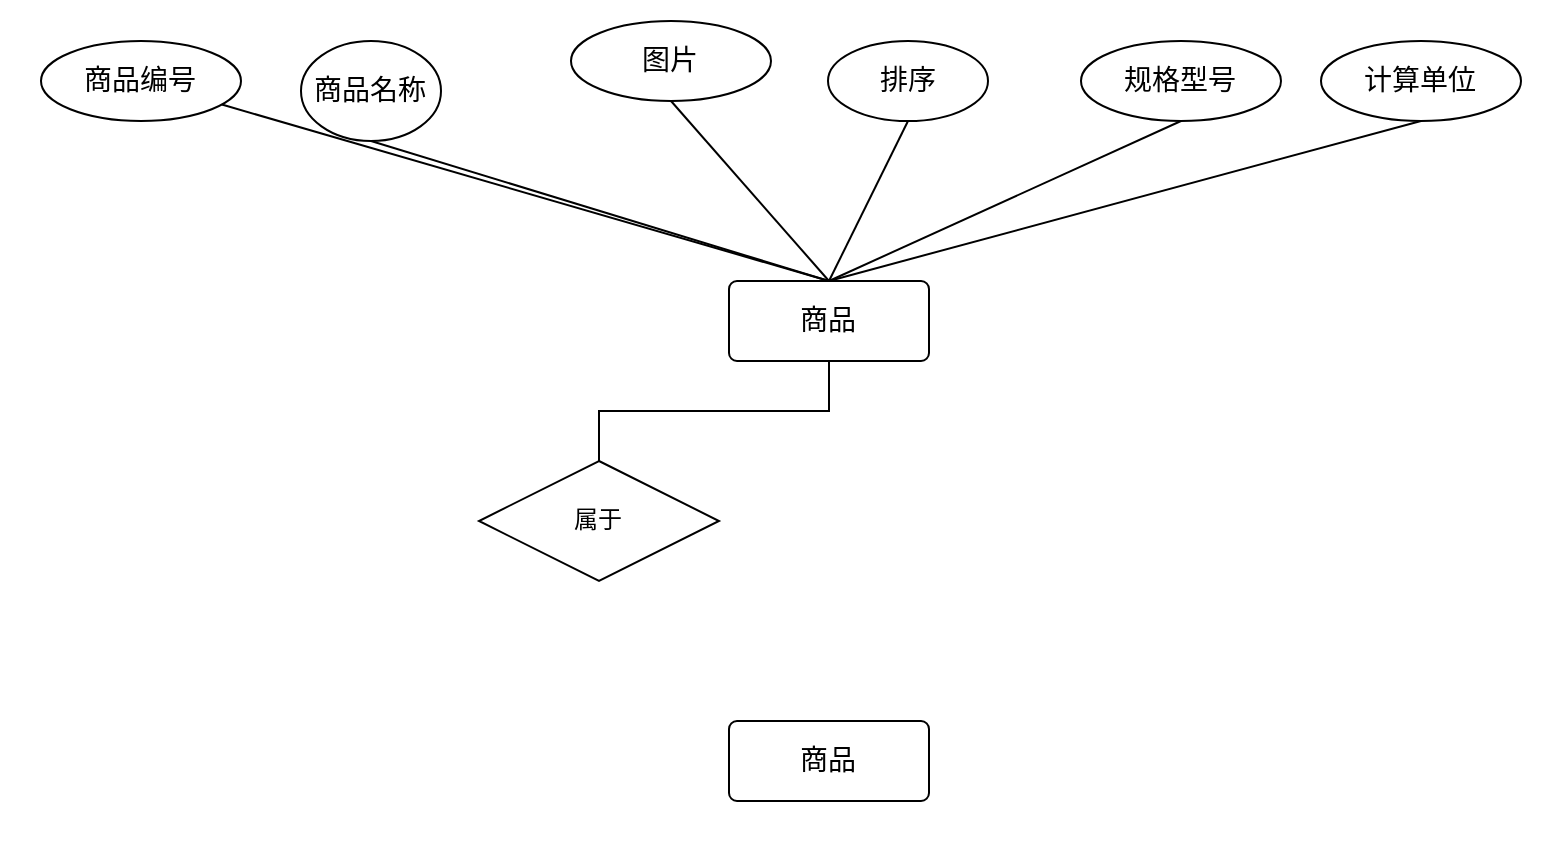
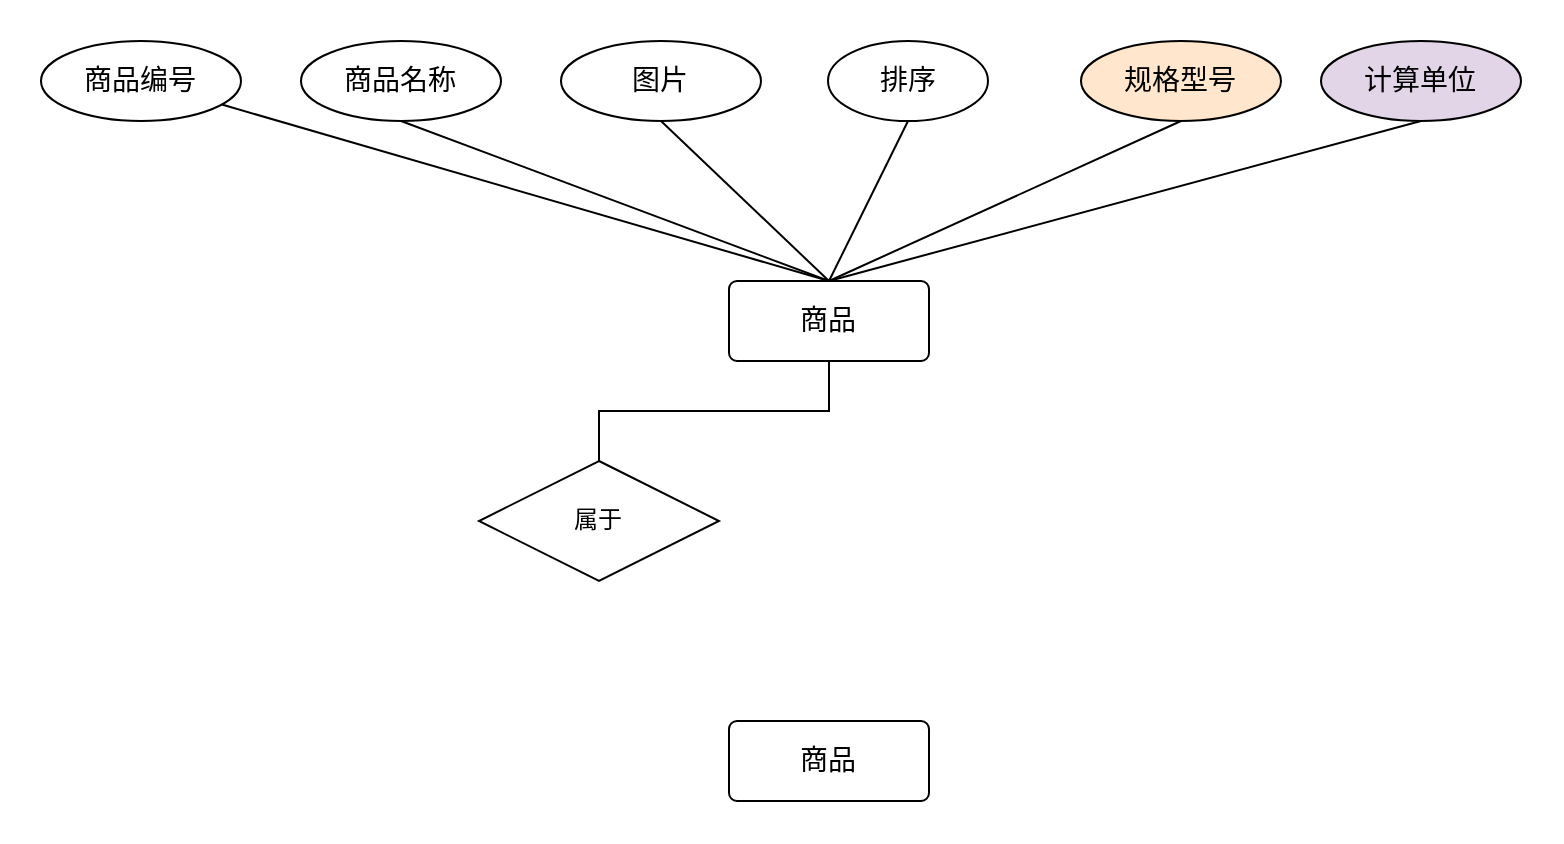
  <mxCell id="0" />
  <mxCell id="1" parent="0" />
  <mxCell id="2" style="rounded=0;orthogonalLoop=1;jettySize=auto;html=1;exitX=0.5;exitY=0;exitDx=0;exitDy=0;shadow=0;sketch=0;endArrow=none;endFill=0;" parent="1" source="9" target="10" edge="1"><mxGeometry relative="1" as="geometry" /></mxCell>
  <mxCell id="3" style="edgeStyle=none;rounded=0;orthogonalLoop=1;jettySize=auto;html=1;exitX=0.5;exitY=0;exitDx=0;exitDy=0;entryX=0.5;entryY=1;entryDx=0;entryDy=0;endArrow=none;endFill=0;" parent="1" source="9" target="11" edge="1"><mxGeometry relative="1" as="geometry" /></mxCell>
  <mxCell id="4" style="edgeStyle=none;rounded=0;orthogonalLoop=1;jettySize=auto;html=1;exitX=0.5;exitY=0;exitDx=0;exitDy=0;entryX=0.5;entryY=1;entryDx=0;entryDy=0;endArrow=none;endFill=0;" parent="1" source="9" target="12" edge="1"><mxGeometry relative="1" as="geometry" /></mxCell>
  <mxCell id="5" style="edgeStyle=none;rounded=0;orthogonalLoop=1;jettySize=auto;html=1;exitX=0.5;exitY=0;exitDx=0;exitDy=0;entryX=0.5;entryY=1;entryDx=0;entryDy=0;endArrow=none;endFill=0;" parent="1" source="9" target="13" edge="1"><mxGeometry relative="1" as="geometry" /></mxCell>
  <mxCell id="6" style="edgeStyle=none;rounded=0;orthogonalLoop=1;jettySize=auto;html=1;exitX=0.5;exitY=0;exitDx=0;exitDy=0;entryX=0.5;entryY=1;entryDx=0;entryDy=0;endArrow=none;endFill=0;" parent="1" source="9" target="14" edge="1"><mxGeometry relative="1" as="geometry" /></mxCell>
  <mxCell id="7" style="edgeStyle=none;rounded=0;orthogonalLoop=1;jettySize=auto;html=1;exitX=0.5;exitY=0;exitDx=0;exitDy=0;entryX=0.5;entryY=1;entryDx=0;entryDy=0;endArrow=none;endFill=0;" parent="1" source="9" target="15" edge="1"><mxGeometry relative="1" as="geometry" /></mxCell>
  <mxCell id="8" style="edgeStyle=orthogonalEdgeStyle;rounded=0;sketch=0;orthogonalLoop=1;jettySize=auto;html=1;exitX=0.5;exitY=1;exitDx=0;exitDy=0;shadow=0;endArrow=none;endFill=0;" edge="1" parent="1" source="9" target="16"><mxGeometry relative="1" as="geometry" /></mxCell>
  <mxCell id="9" value="&lt;font style=&quot;font-size: 14px&quot;&gt;商品&lt;/font&gt;" style="rounded=1;arcSize=10;whiteSpace=wrap;html=1;align=center;" parent="1" vertex="1"><mxGeometry x="364" y="140" width="100" height="40" as="geometry" /></mxCell>
  <mxCell id="10" value="&lt;font style=&quot;font-size: 14px&quot;&gt;商品编号&lt;/font&gt;" style="ellipse;whiteSpace=wrap;html=1;align=center;" parent="1" vertex="1"><mxGeometry x="20" y="20" width="100" height="40" as="geometry" /></mxCell>
- <mxCell id="11" value="&lt;font style=&quot;font-size: 14px&quot;&gt;商品名称&lt;/font&gt;" style="ellipse;whiteSpace=wrap;html=1;align=center;" parent="1" vertex="1"><mxGeometry x="150" y="20" width="70" height="50" as="geometry" /></mxCell>
- <mxCell id="12" value="&lt;font style=&quot;font-size: 14px&quot;&gt;图片&lt;/font&gt;" style="ellipse;whiteSpace=wrap;html=1;align=center;" parent="1" vertex="1"><mxGeometry x="285" y="10" width="100" height="40" as="geometry" /></mxCell>
+ <mxCell id="11" value="&lt;font style=&quot;font-size: 14px&quot;&gt;商品名称&lt;/font&gt;" style="ellipse;whiteSpace=wrap;html=1;align=center;" parent="1" vertex="1"><mxGeometry x="150" y="20" width="100" height="40" as="geometry" /></mxCell>
+ <mxCell id="12" value="&lt;font style=&quot;font-size: 14px&quot;&gt;图片&lt;/font&gt;" style="ellipse;whiteSpace=wrap;html=1;align=center;" parent="1" vertex="1"><mxGeometry x="280" y="20" width="100" height="40" as="geometry" /></mxCell>
  <mxCell id="13" value="&lt;font style=&quot;font-size: 14px&quot;&gt;排序&lt;/font&gt;" style="ellipse;whiteSpace=wrap;html=1;align=center;" parent="1" vertex="1"><mxGeometry x="413.5" y="20" width="80" height="40" as="geometry" /></mxCell>
- <mxCell id="14" value="&lt;font style=&quot;font-size: 14px&quot;&gt;规格型号&lt;/font&gt;" style="ellipse;whiteSpace=wrap;html=1;align=center;" parent="1" vertex="1"><mxGeometry x="540" y="20" width="100" height="40" as="geometry" /></mxCell>
- <mxCell id="15" value="&lt;font style=&quot;font-size: 14px&quot;&gt;计算单位&lt;/font&gt;" style="ellipse;whiteSpace=wrap;html=1;align=center;" parent="1" vertex="1"><mxGeometry x="660" y="20" width="100" height="40" as="geometry" /></mxCell>
+ <mxCell id="14" value="&lt;font style=&quot;font-size: 14px&quot;&gt;规格型号&lt;/font&gt;" style="ellipse;whiteSpace=wrap;html=1;align=center;fillColor=#ffe6cc;" parent="1" vertex="1"><mxGeometry x="540" y="20" width="100" height="40" as="geometry" /></mxCell>
+ <mxCell id="15" value="&lt;font style=&quot;font-size: 14px&quot;&gt;计算单位&lt;/font&gt;" style="ellipse;whiteSpace=wrap;html=1;align=center;fillColor=#e1d5e7;" parent="1" vertex="1"><mxGeometry x="660" y="20" width="100" height="40" as="geometry" /></mxCell>
  <mxCell id="16" value="属于" style="shape=rhombus;perimeter=rhombusPerimeter;whiteSpace=wrap;html=1;align=center;" parent="1" vertex="1"><mxGeometry x="239" y="230" width="120" height="60" as="geometry" /></mxCell>
  <mxCell id="17" value="&lt;font style=&quot;font-size: 14px&quot;&gt;商品&lt;/font&gt;" style="rounded=1;arcSize=10;whiteSpace=wrap;html=1;align=center;" vertex="1" parent="1"><mxGeometry x="364" y="360" width="100" height="40" as="geometry" /></mxCell>
